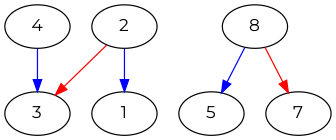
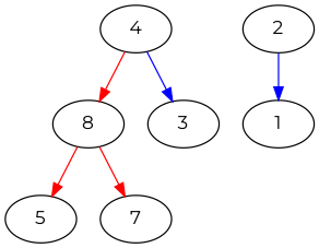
  digraph {
    fontname=Montserrat
    node [fontname=Montserrat]
    edge [color=red fontname=Montserrat]
    n1 [label=4]
    n2 [label=8]
    n3 [label=3]
    n4 [label=2]
    n5 [label=1]
    n6 [label=5]
    n7 [label=7]
+   n1 -> n2
    n1 -> n3 [color=blue]
-   n2 -> n6 [color=blue]
+   n2 -> n6
    n2 -> n7
-   n4 -> n3
    n4 -> n5 [color=blue]
  }
